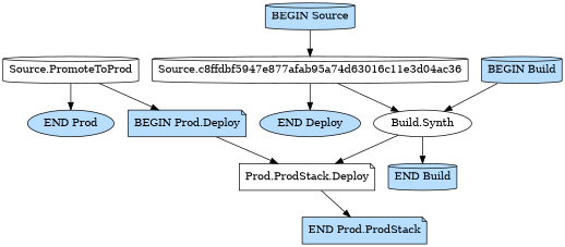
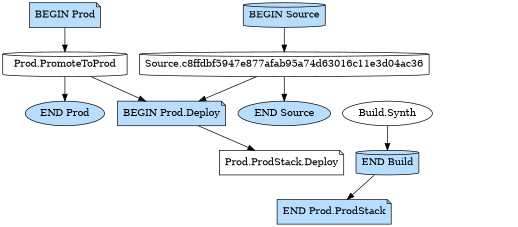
  digraph {
    node [shape=cylinder fillcolor="#b7deff" style=filled]
    "Build.Synth" [shape=ellipse fillcolor="" style=""]
-   "BEGIN Build"
    "END Build"
    "Prod.ProdStack.Deploy" [shape=note fillcolor="" style=""]
-   "Prod.PromoteToProd" [label="Source.PromoteToProd" fillcolor="" style=""]
+   "BEGIN Prod" [shape=note]
+   "Prod.PromoteToProd" [fillcolor="" style=""]
    "END Prod.ProdStack" [shape=note]
    "Source.c8ffdbf5947e877afab95a74d63016c11e3d04ac36" [fillcolor="" style=""]
-   "END Source" [shape=ellipse label="END Deploy"]
+   "END Source" [shape=ellipse]
    "END Prod" [shape=ellipse]
    n11 [label="BEGIN Prod.Deploy" shape=note]
    "BEGIN Source"
    "Build.Synth" -> "END Build"
-   "Build.Synth" -> "Prod.ProdStack.Deploy"
-   "BEGIN Build" -> "Build.Synth"
-   "Prod.ProdStack.Deploy" -> "END Prod.ProdStack"
+   "END Build" -> "END Prod.ProdStack"
+   "BEGIN Prod" -> "Prod.PromoteToProd"
    "Prod.PromoteToProd" -> "END Prod"
    "Prod.PromoteToProd" -> n11
-   "Source.c8ffdbf5947e877afab95a74d63016c11e3d04ac36" -> "Build.Synth"
+   "Source.c8ffdbf5947e877afab95a74d63016c11e3d04ac36" -> n11
    "Source.c8ffdbf5947e877afab95a74d63016c11e3d04ac36" -> "END Source"
    n11 -> "Prod.ProdStack.Deploy"
    "BEGIN Source" -> "Source.c8ffdbf5947e877afab95a74d63016c11e3d04ac36"
  }
